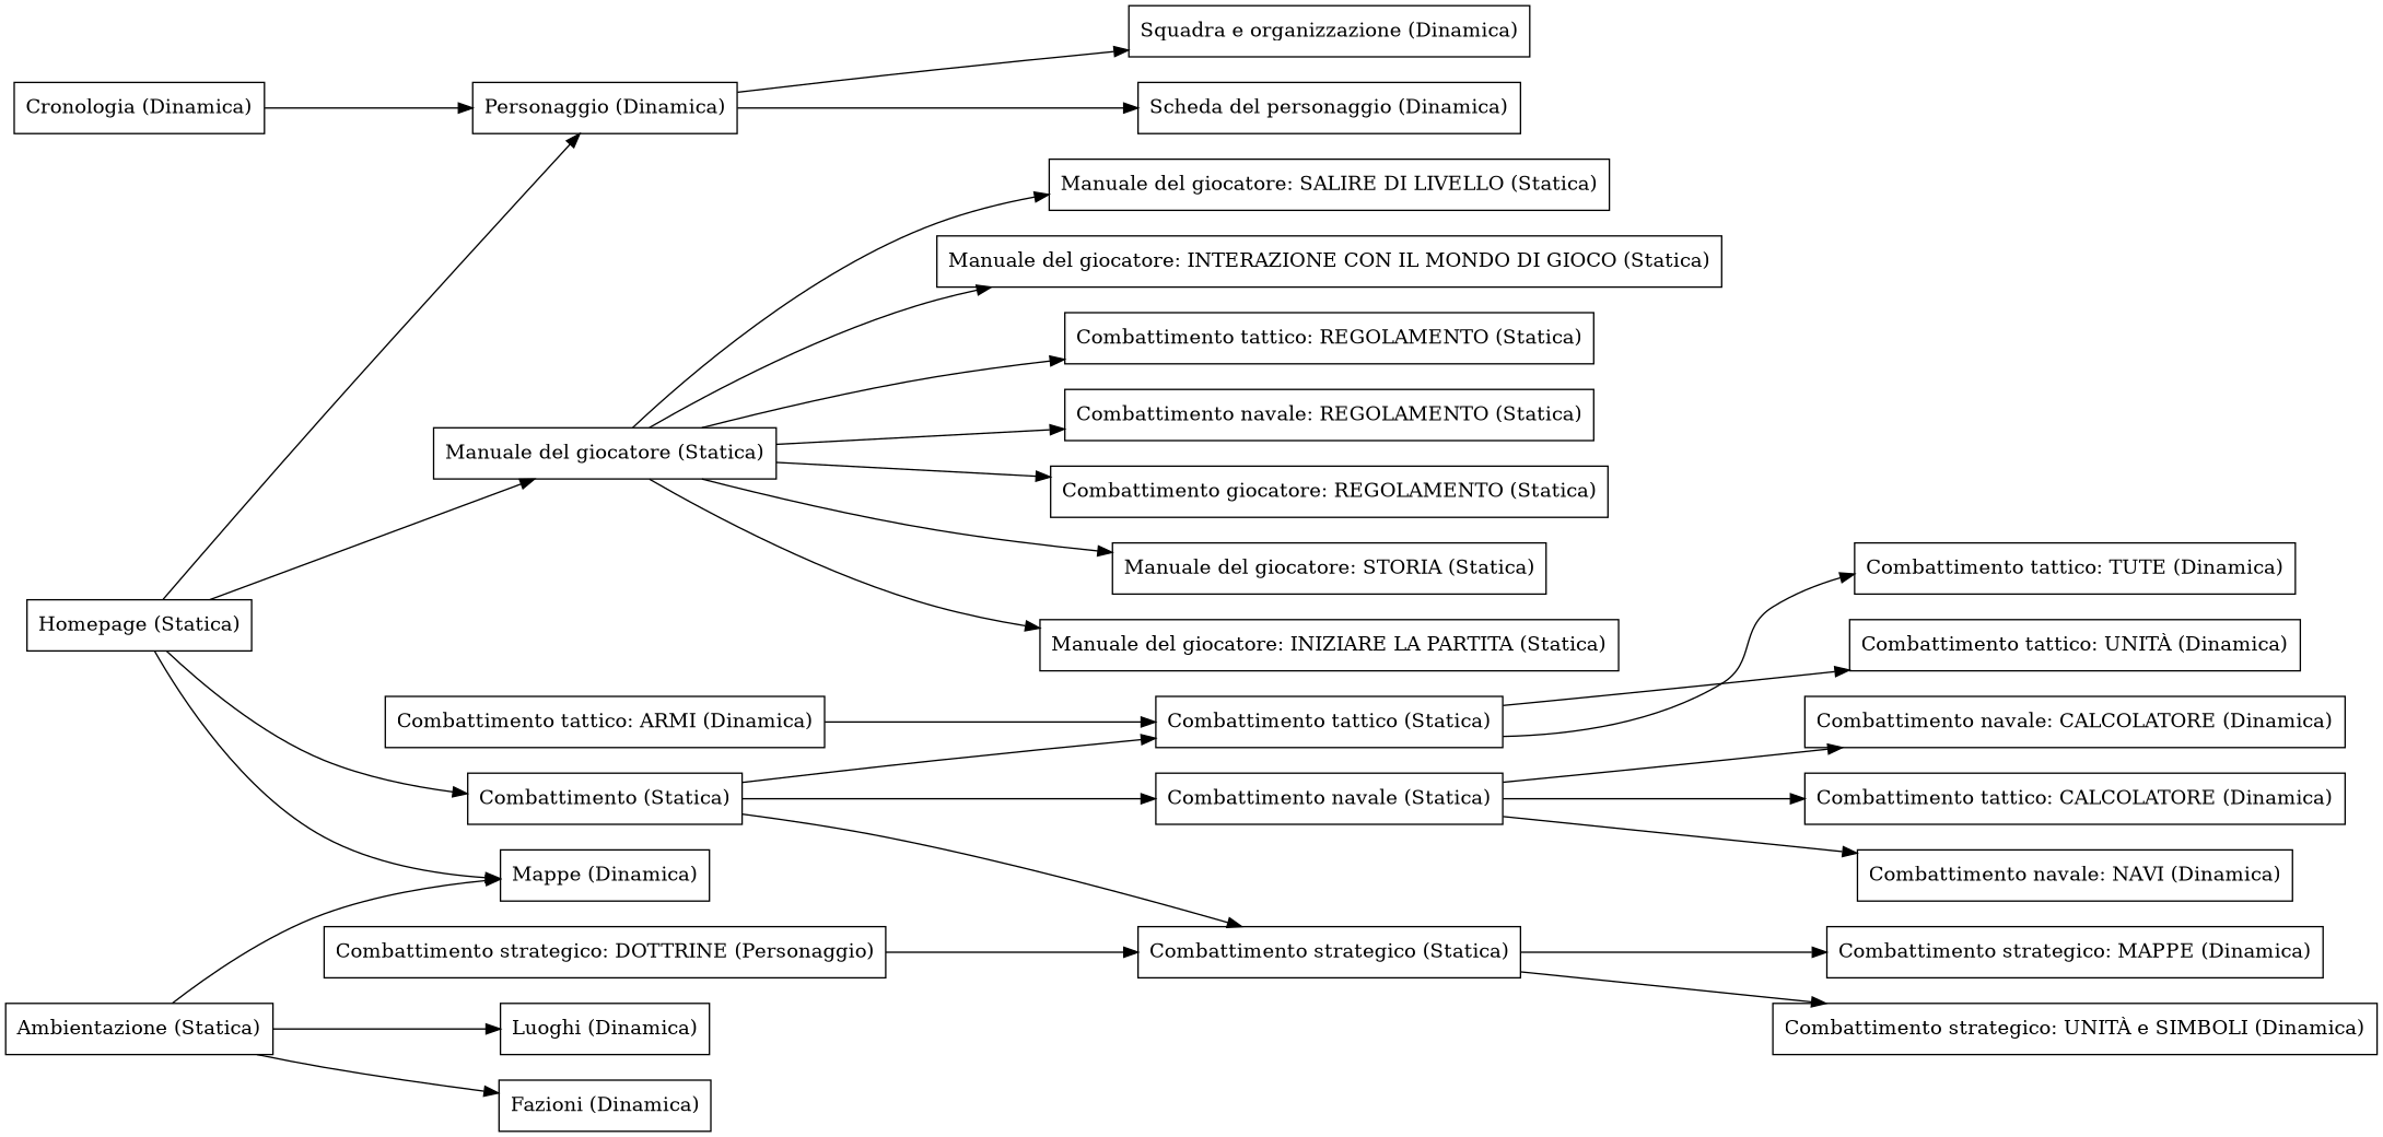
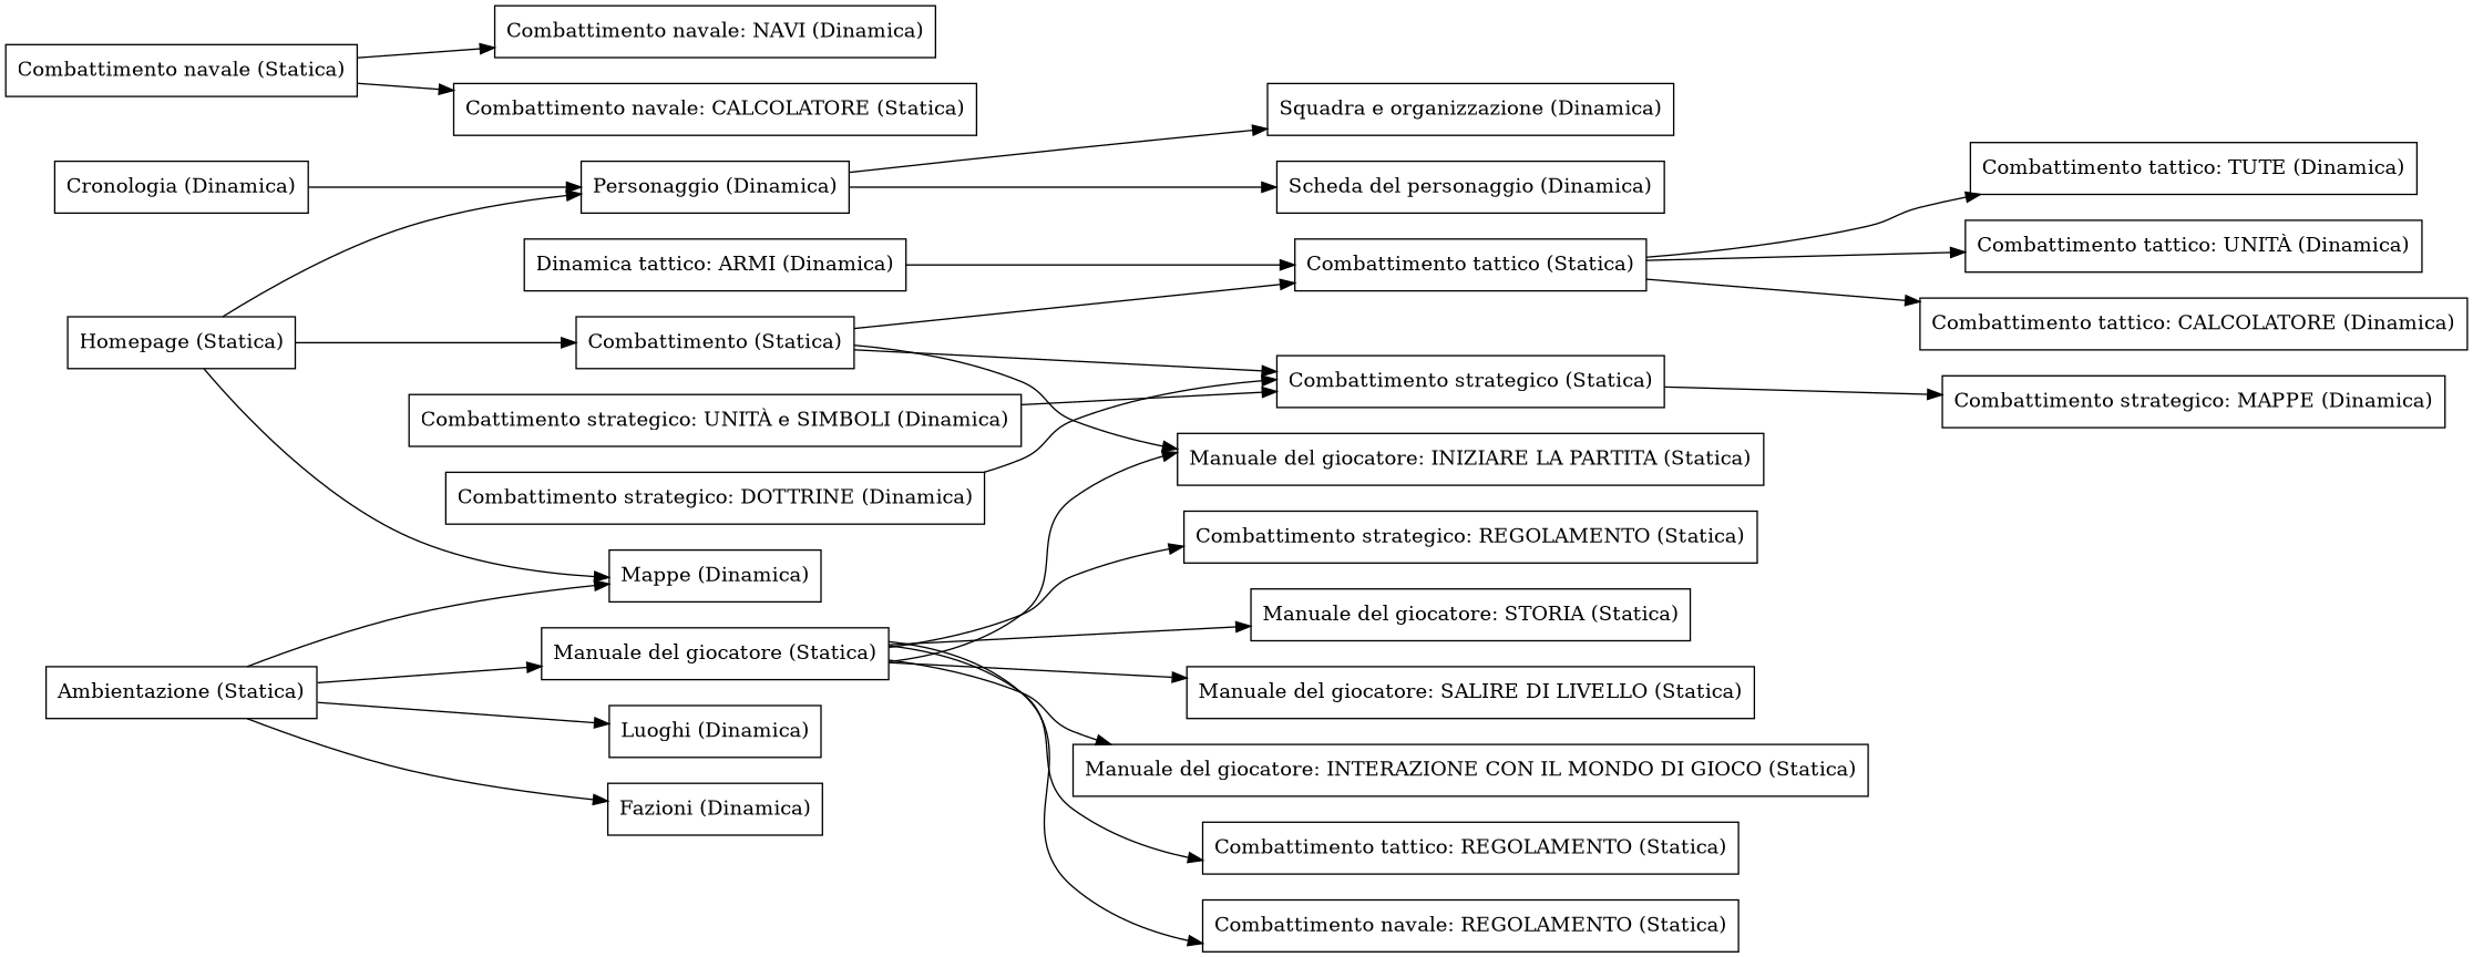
  digraph {
    rankdir=LR
    node [shape=box]
    n1 [label="Homepage (Statica)"]
    n2 [label="Combattimento (Statica)"]
    n3 [label="Manuale del giocatore (Statica)"]
    n4 [label="Personaggio (Dinamica)"]
    n5 [label="Mappe (Dinamica)"]
    n6 [label="Combattimento tattico (Statica)"]
    n7 [label="Combattimento navale (Statica)"]
    n8 [label="Combattimento strategico (Statica)"]
    n9 [label="Ambientazione (Statica)"]
    n10 [label="Luoghi (Dinamica)"]
    n11 [label="Fazioni (Dinamica)"]
    n12 [label="Manuale del giocatore: STORIA (Statica)"]
    n13 [label="Manuale del giocatore: INIZIARE LA PARTITA (Statica)"]
    n14 [label="Manuale del giocatore: SALIRE DI LIVELLO (Statica)"]
    n15 [label="Manuale del giocatore: INTERAZIONE CON IL MONDO DI GIOCO (Statica)"]
    n16 [label="Combattimento tattico: REGOLAMENTO (Statica)"]
    n17 [label="Combattimento navale: REGOLAMENTO (Statica)"]
-   n18 [label="Combattimento giocatore: REGOLAMENTO (Statica)"]
+   n18 [label="Combattimento strategico: REGOLAMENTO (Statica)"]
    n19 [label="Scheda del personaggio (Dinamica)"]
    n20 [label="Squadra e organizzazione (Dinamica)"]
    n21 [label="Combattimento tattico: TUTE (Dinamica)"]
    n22 [label="Combattimento tattico: UNITÀ (Dinamica)"]
    n23 [label="Combattimento tattico: CALCOLATORE (Dinamica)"]
    n24 [label="Combattimento navale: NAVI (Dinamica)"]
-   n25 [label="Combattimento navale: CALCOLATORE (Dinamica)"]
+   n25 [label="Combattimento navale: CALCOLATORE (Statica)"]
    n26 [label="Combattimento strategico: UNITÀ e SIMBOLI (Dinamica)"]
    n27 [label="Combattimento strategico: MAPPE (Dinamica)"]
-   n28 [label="Combattimento tattico: ARMI (Dinamica)"]
-   n29 [label="Combattimento strategico: DOTTRINE (Personaggio)"]
+   n28 [label="Dinamica tattico: ARMI (Dinamica)"]
+   n29 [label="Combattimento strategico: DOTTRINE (Dinamica)"]
    n30 [label="Cronologia (Dinamica)"]
    n1 -> n2
-   n1 -> n3
+   n9 -> n3
    n1 -> n4
    n1 -> n5
    n2 -> n6
-   n2 -> n7
+   n2 -> n13
    n2 -> n8
    n3 -> n12
    n3 -> n13
    n3 -> n14
    n3 -> n15
    n3 -> n16
    n3 -> n17
    n3 -> n18
    n4 -> n19
    n4 -> n20
    n6 -> n21
    n6 -> n22
-   n7 -> n23
+   n6 -> n23
    n7 -> n24
    n7 -> n25
-   n8 -> n26
+   n26 -> n8
    n8 -> n27
    n9 -> n5
    n9 -> n10
    n9 -> n11
    n28 -> n6
    n29 -> n8
    n30 -> n4
  }
